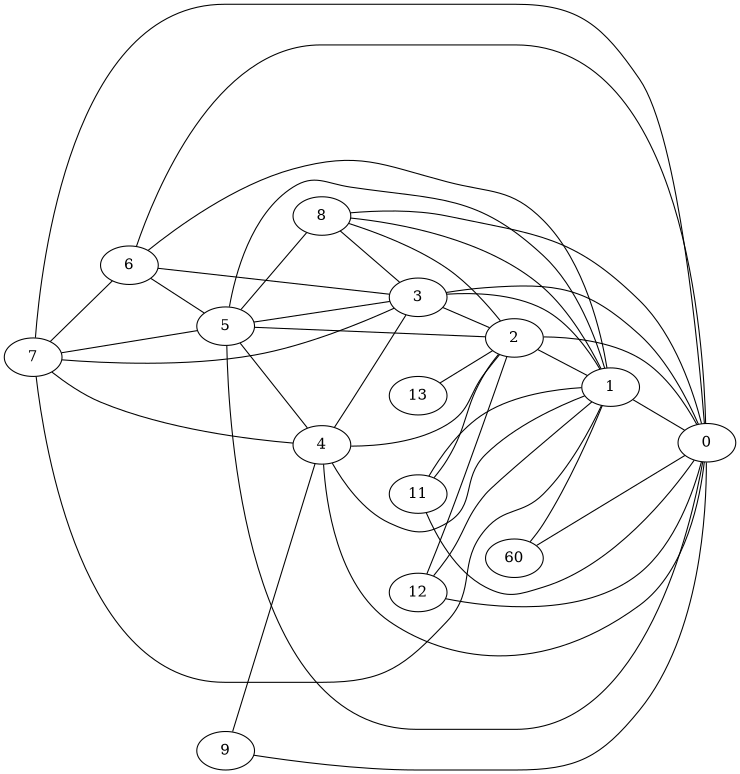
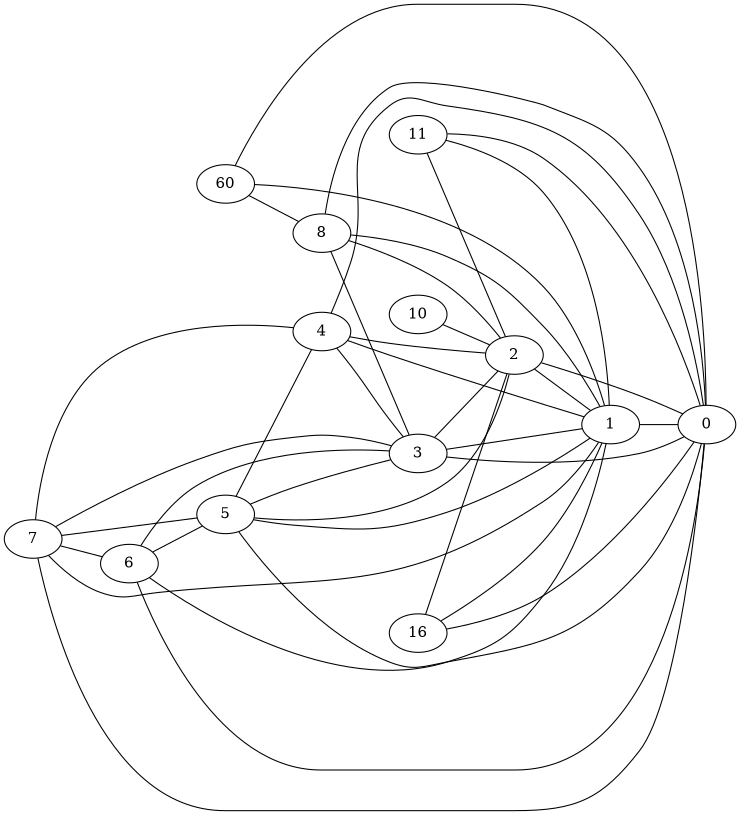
  graph {
    rankdir=LR
    1
    0
    2
    3
    4
    5
    6
    7
    8
-   9
    n11 [label=60]
    11
-   12
-   13
+   12 [label=16]
+   13 [label=10]
    1 -- 0
    2 -- 1
    2 -- 0
    3 -- 1
    3 -- 0
    3 -- 2
    4 -- 1
    4 -- 0
    4 -- 2
    4 -- 3
    5 -- 1
    5 -- 0
    5 -- 2
    5 -- 3
    5 -- 4
    6 -- 1
    6 -- 0
    6 -- 3
    6 -- 5
    7 -- 1
    7 -- 0
    7 -- 3
    7 -- 4
    7 -- 5
    7 -- 6
    8 -- 1
    8 -- 0
    8 -- 2
    8 -- 3
-   9 -- 0
-   9 -- 4
    n11 -- 1
    n11 -- 0
-   5 -- 8
+   n11 -- 8
    11 -- 1
    11 -- 0
    11 -- 2
    12 -- 1
    12 -- 0
    12 -- 2
    13 -- 2
  }
